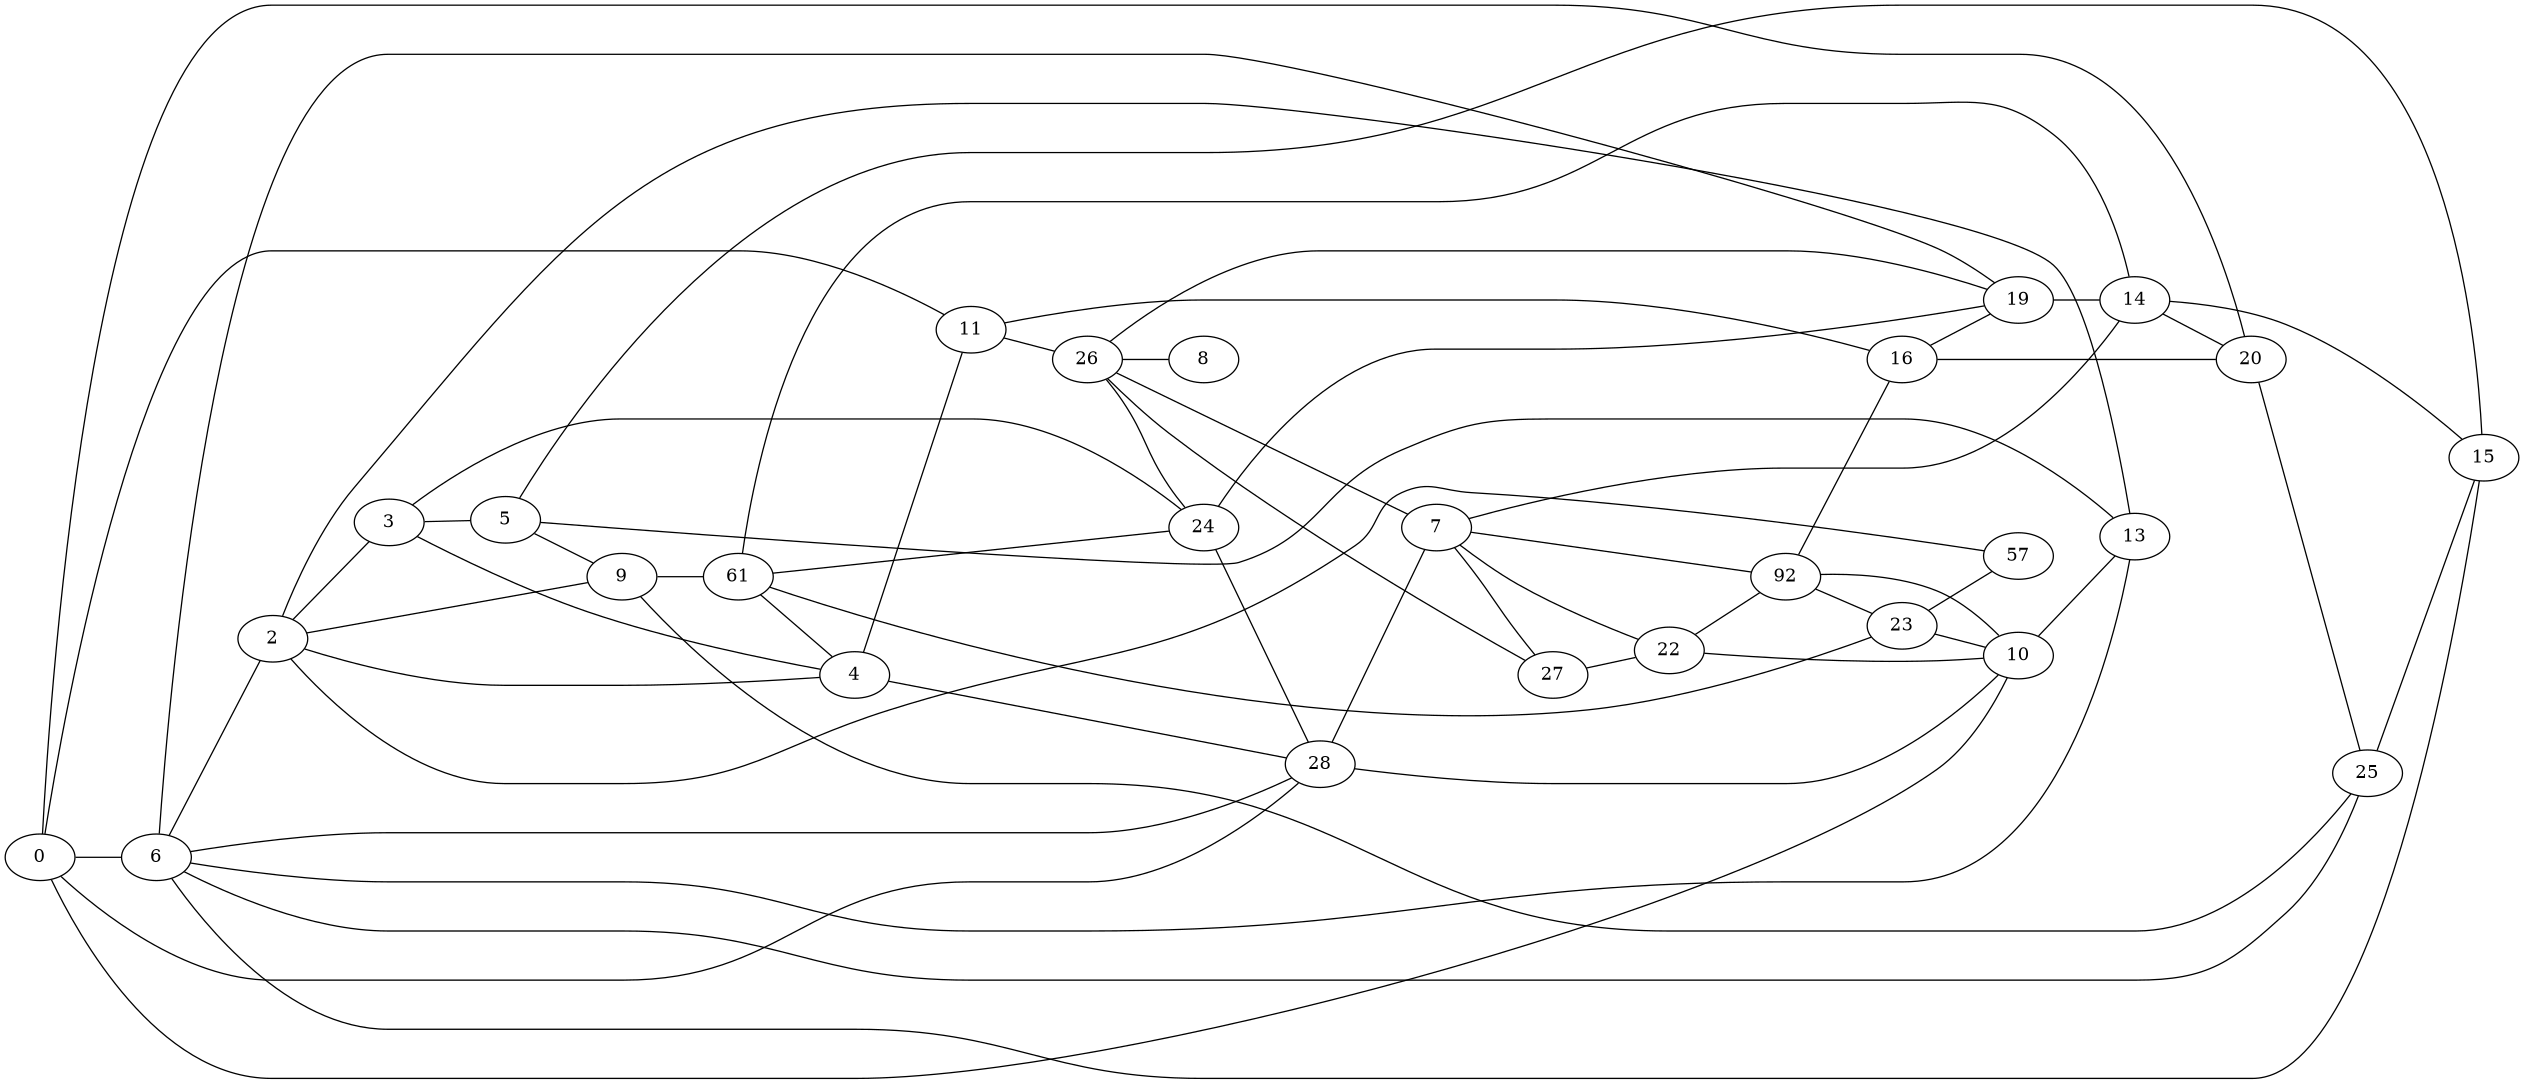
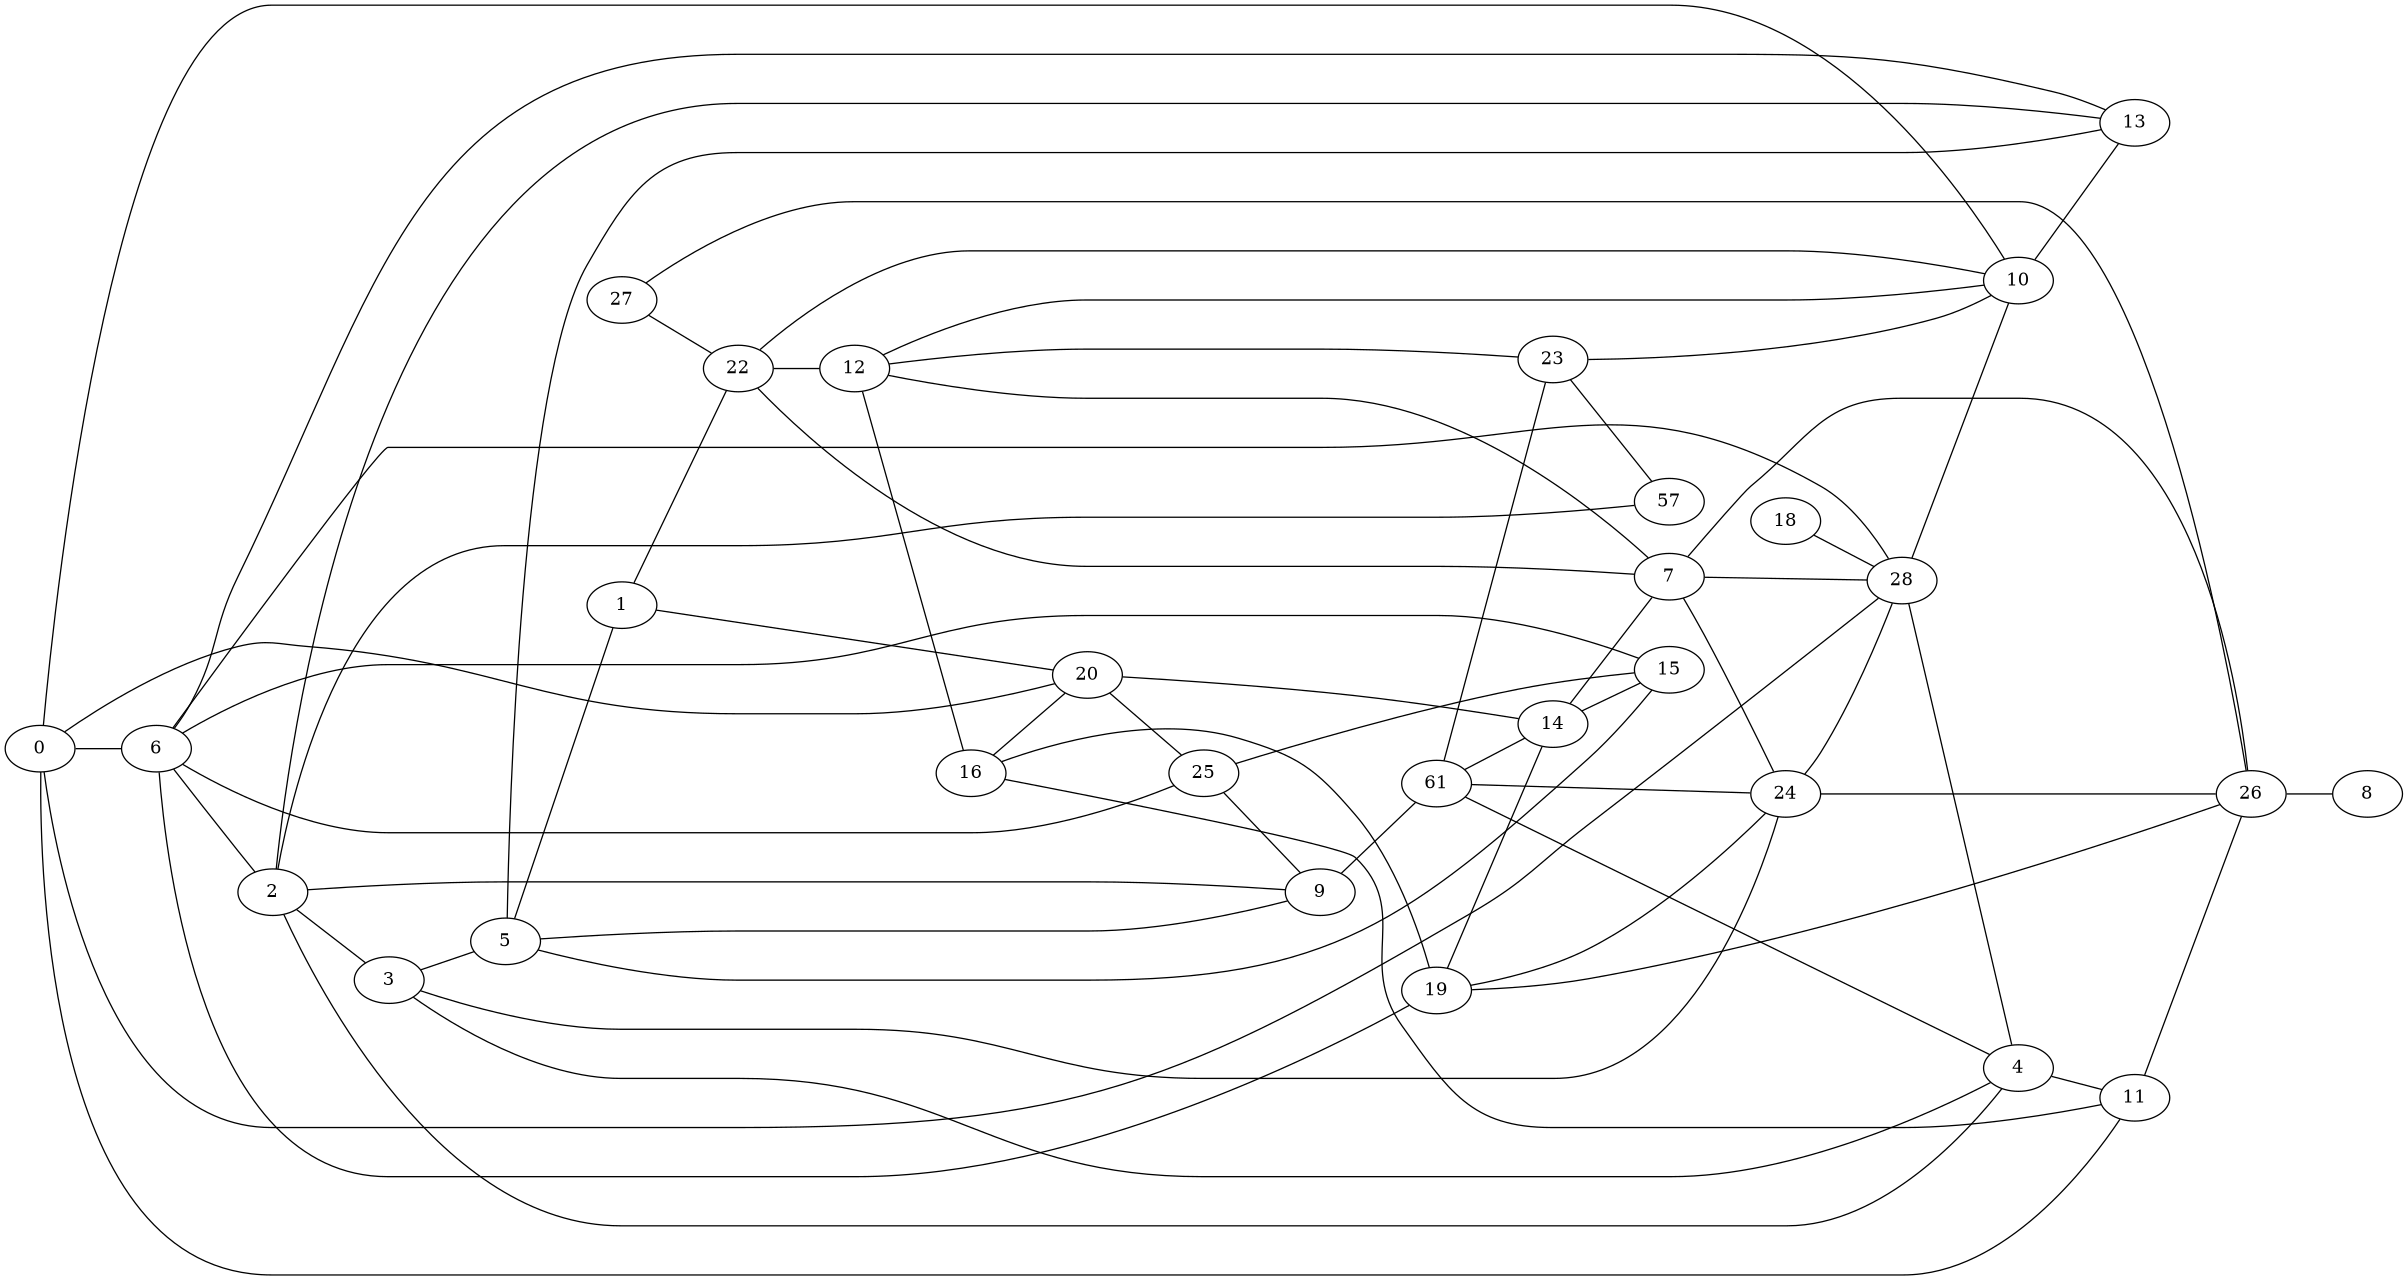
  graph {
    rankdir=LR
    0
    6
    10
    11
    2
    15
    28
    22
    13
    26
-   12 [label=92]
+   1
+   12
    3
    4
    9
    n16 [label=57]
    5
    24
    n19 [label=61]
    7
    27
    8
    23
    14
    16
    20
    19
    25
+   18
    0 -- 6
    0 -- 10
    0 -- 11
    6 -- 2
    6 -- 15
    6 -- 28
    10 -- 22
    10 -- 13
    11 -- 26
    2 -- 3
    2 -- 4
    2 -- 9
    2 -- n16
    28 -- 0
    28 -- 10
    28 -- 4
    28 -- 7
    22 -- 12
    13 -- 6
    13 -- 2
    26 -- 24
    26 -- 8
+   1 -- 22
    12 -- 10
    12 -- 7
    12 -- 23
    12 -- 16
    3 -- 5
    3 -- 24
    4 -- 11
    4 -- 3
    9 -- n19
    5 -- 15
    5 -- 13
+   5 -- 1
    5 -- 9
    24 -- 28
    n19 -- 4
    n19 -- 24
    n19 -- 23
    n19 -- 14
    7 -- 22
    7 -- 26
-   7 -- 27
+   7 -- 24
    27 -- 22
    27 -- 26
    23 -- 10
    23 -- n16
    14 -- 15
    14 -- 7
    14 -- 20
    16 -- 11
    16 -- 20
    16 -- 19
    20 -- 0
+   20 -- 1
    20 -- 25
    19 -- 6
    19 -- 26
    19 -- 24
    19 -- 14
    25 -- 6
    25 -- 15
    25 -- 9
+   18 -- 28
  }
